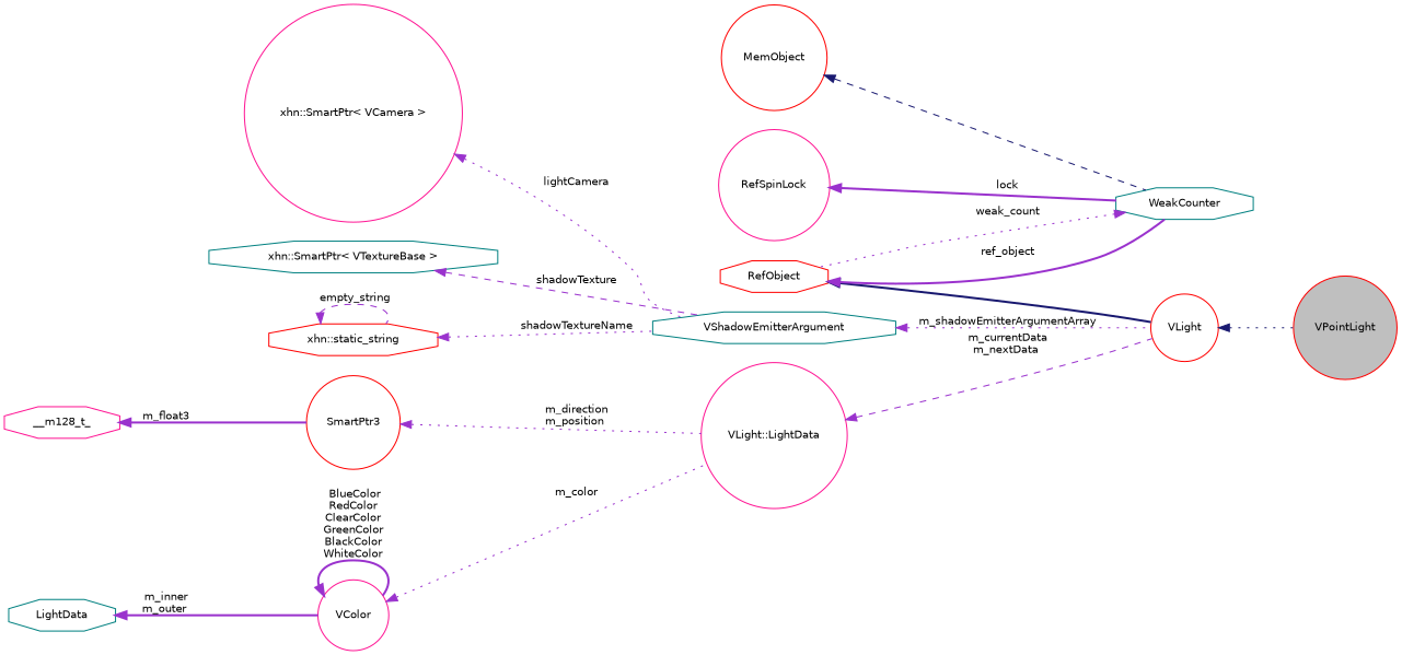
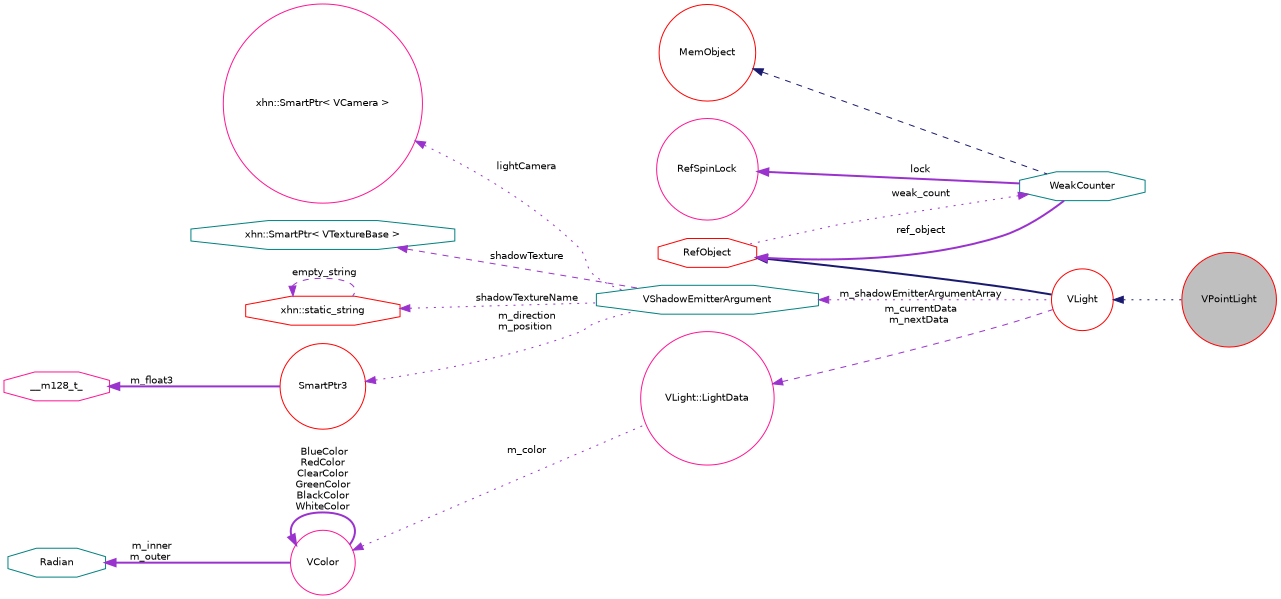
  digraph {
    rankdir=LR
    node [color=red fillcolor=white fontname=Helvetica fontsize=10 shape=circle style=filled]
    edge [color=darkorchid3 dir=back fontname=Helvetica fontsize=10 labelfontname=Helvetica labelfontsize=10 style=dotted]
    n1 [fillcolor=grey75 fontcolor=black height=0.2 label=VPointLight width=0.4]
    n2 [height=0.2 label=VLight width=0.4]
    n3 [height=0.2 label=RefObject shape=octagon width=0.4]
    n4 [color=teal height=0.2 label=WeakCounter shape=octagon width=0.4]
    n5 [height=0.2 label=MemObject width=0.4]
    n6 [color=deeppink height=0.2 label=RefSpinLock width=0.4]
    n7 [color=teal height=0.2 label=VShadowEmitterArgument shape=octagon width=0.4]
    n8 [color=teal height=0.2 label="xhn::SmartPtr\< VTextureBase \>" shape=octagon width=0.4]
    n9 [height=0.2 label="xhn::static_string" shape=octagon width=0.4]
    n10 [color=deeppink height=0.2 label="xhn::SmartPtr\< VCamera \>" width=0.4]
    n11 [color=deeppink height=0.2 label="VLight::LightData" width=0.4]
    n12 [height=0.2 label=SmartPtr3 width=0.4]
    n13 [color=deeppink height=0.2 label=__m128_t_ shape=octagon width=0.4]
    n14 [color=deeppink height=0.2 label=VColor width=0.4]
-   n15 [color=teal height=0.2 label=LightData shape=octagon width=0.4]
+   n15 [color=teal height=0.2 label=Radian shape=octagon width=0.4]
    n2 -> n1 [color=midnightblue]
    n3 -> n2 [color=midnightblue style=bold]
    n3 -> n4 [label=" ref_object" style=bold]
    n4 -> n3 [label=" weak_count"]
    n5 -> n4 [color=midnightblue style=dashed]
    n6 -> n4 [label=" lock" style=bold]
    n7 -> n2 [label=" m_shadowEmitterArgumentArray"]
    n8 -> n7 [label=" shadowTexture" style=dashed]
    n9 -> n7 [label=" shadowTextureName"]
    n9 -> n9 [label=" empty_string" style=dashed]
    n10 -> n7 [label=" lightCamera"]
    n11 -> n2 [label=" m_currentData\nm_nextData" style=dashed]
-   n12 -> n11 [label=" m_direction\nm_position"]
+   n12 -> n7 [label=" m_direction\nm_position"]
    n13 -> n12 [label=" m_float3" style=bold]
    n14 -> n11 [label=" m_color"]
    n14 -> n14 [label=" BlueColor\nRedColor\nClearColor\nGreenColor\nBlackColor\nWhiteColor" style=bold]
    n15 -> n14 [label=" m_inner\nm_outer" style=bold]
  }
